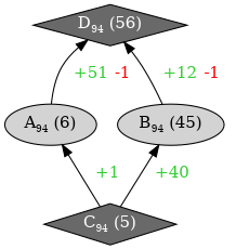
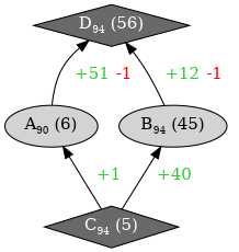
  digraph {
    rankdir=BT
    node [fillcolor=lightgray style=filled]
-   n1 [label=<A<sub><font point-size="10">94</font></sub> (6)>]
+   n1 [label=<A<sub><font point-size="10">90</font></sub> (6)>]
    n2 [fillcolor=dimgray fontcolor=white label=<D<sub><font point-size="10">94</font></sub> (56)> shape=diamond]
    n3 [label=<B<sub><font point-size="10">94</font></sub> (45)>]
    n4 [fillcolor=dimgray fontcolor=white label=<C<sub><font point-size="10">94</font></sub> (5)> shape=diamond]
    n1 -> n2 [label=<  <font color="limegreen">+51</font> <font color="red">-1</font>  >]
    n3 -> n2 [label=<  <font color="limegreen">+12</font> <font color="red">-1</font>  >]
    n4 -> n1 [label=<  <font color="limegreen">+1</font>  >]
    n4 -> n3 [label=<  <font color="limegreen">+40</font>  >]
  }
